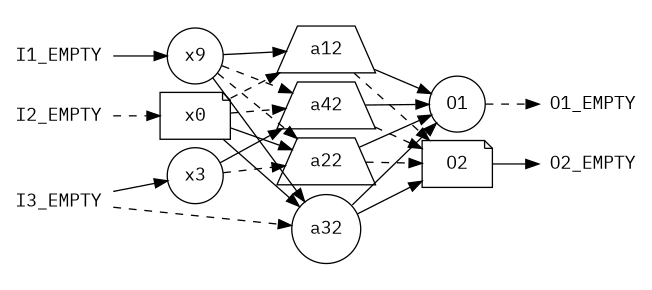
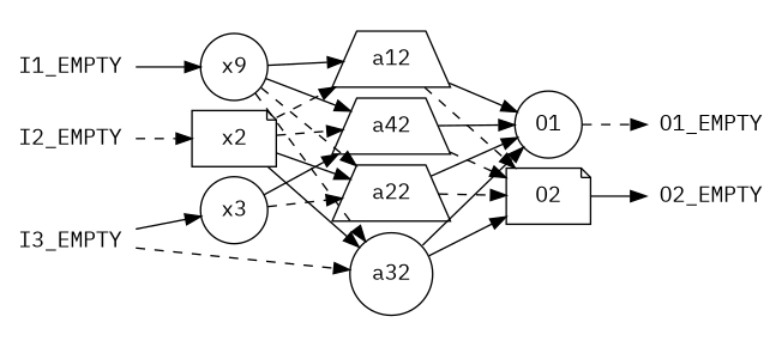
  digraph {
    fontname="IBM Plex Mono"
    nodesep=0.1
    rankdir=LR
    splines=line
    node [fontname="IBM Plex Mono" shape=none color=black style=solid]
    edge [fontname="IBM Plex Mono" style=solid]
    I1_EMPTY [color="" style=""]
    I2_EMPTY [color="" style=""]
    I3_EMPTY [color="" style=""]
    O1_EMPTY [color="" style=""]
    O2_EMPTY [color="" style=""]
    n6 [label=x9 shape=circle]
-   x2 [shape=note label=x0]
+   x2 [shape=note]
    x3 [shape=circle]
    a12 [shape=trapezium]
    a22 [shape=trapezium]
    a32 [shape=circle]
    a42 [shape=trapezium]
    O1 [shape=circle]
    O2 [shape=note]
    subgraph sub_1 {
      color=white
      I1_EMPTY
      I2_EMPTY
      I3_EMPTY
    }
    subgraph sub_2 {
      color=white
      O1_EMPTY
      O2_EMPTY
    }
    subgraph cluster_3 {
      color=white
      n6
      x2
      x3
    }
    subgraph cluster_4 {
      color=white
      a12
      a22
      a32
      a42
    }
    subgraph cluster_5 {
      color=white
      O1
      O2
    }
    I1_EMPTY -> n6
    I2_EMPTY -> x2 [style=dashed]
    I3_EMPTY -> x3
    I3_EMPTY -> a32 [style=dashed]
    n6 -> a12
    n6 -> a22 [style=dashed]
-   n6 -> a32
-   n6 -> a42 [style=dashed]
+   n6 -> a32 [style=dashed]
+   n6 -> a42
    x2 -> a12 [style=dashed]
    x2 -> a22
    x2 -> a32
    x2 -> a42 [style=dashed]
    x3 -> a22 [style=dashed]
    x3 -> a42
    a12 -> O1
    a12 -> O2 [style=dashed]
    a22 -> O1
    a22 -> O2 [style=dashed]
    a32 -> O1
    a32 -> O2
    a42 -> O1
    a42 -> O2 [style=dashed]
    O1 -> O1_EMPTY [style=dashed]
    O2 -> O2_EMPTY
  }
